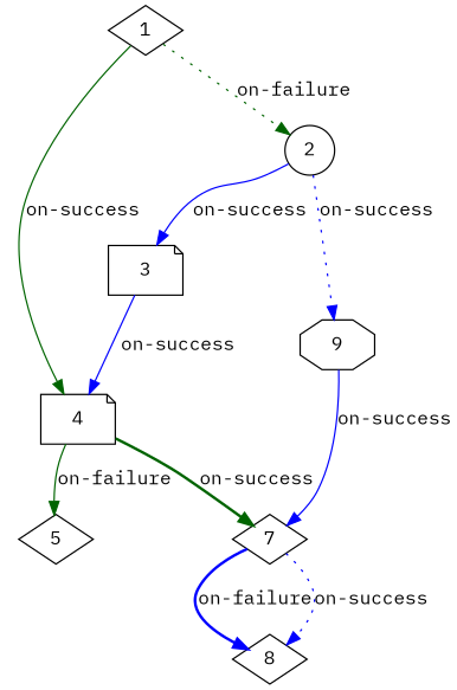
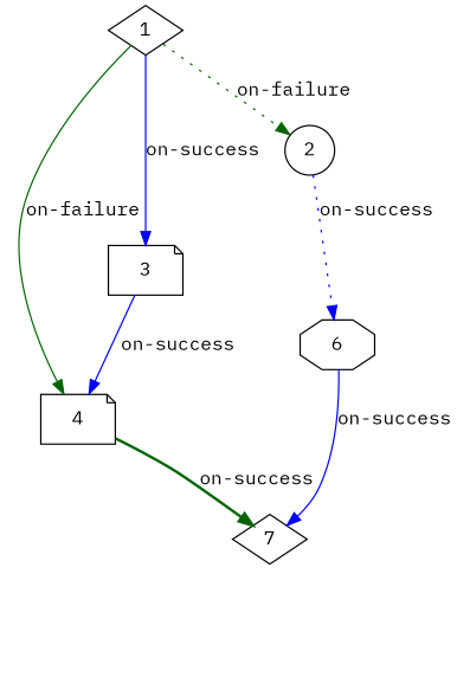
  digraph {
    fontname="IBM Plex Mono"
    node [fontname="IBM Plex Mono" shape=diamond]
    edge [color=blue fontname="IBM Plex Mono" style=solid]
    2 [shape=circle]
    1
    4 [shape=note]
    3 [shape=note]
-   6 [shape=octagon label=9]
-   5
+   6 [shape=octagon]
    7
-   8
-   2 -> 3 [label="on-success"]
+   1 -> 3 [label="on-success"]
    2 -> 6 [label="on-success" style=dotted]
    1 -> 2 [color=darkgreen label="on-failure" style=dotted]
-   1 -> 4 [color=darkgreen label="on-success"]
-   4 -> 5 [color=darkgreen label="on-failure"]
+   1 -> 4 [color=darkgreen label="on-failure"]
    4 -> 7 [color=darkgreen label="on-success" style=bold]
    3 -> 4 [label="on-success"]
    6 -> 7 [label="on-success"]
-   7 -> 8 [label="on-failure" style=bold]
-   7 -> 8 [label="on-success" style=dotted]
  }
